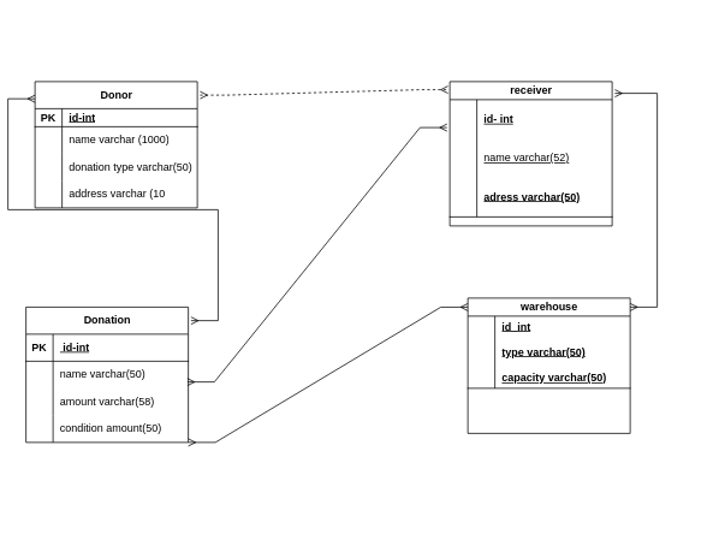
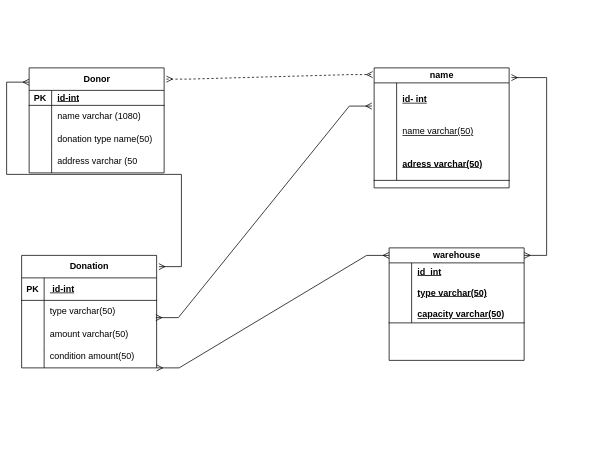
  <mxCell id="0" />
  <mxCell id="1" parent="0" />
  <mxCell id="2" value="warehouse" style="shape=table;startSize=20;container=1;collapsible=1;childLayout=tableLayout;fixedRows=1;rowLines=0;fontStyle=1;align=center;resizeLast=1;html=1;" parent="1" vertex="1"><mxGeometry x="517" y="330" width="180" height="150" as="geometry" /></mxCell>
  <mxCell id="3" value="" style="shape=tableRow;horizontal=0;startSize=0;swimlaneHead=0;swimlaneBody=0;fillColor=none;collapsible=0;dropTarget=0;points=[[0,0.5],[1,0.5]];portConstraint=eastwest;top=0;left=0;right=0;bottom=1;" parent="2" vertex="1"><mxGeometry y="20" width="180" height="80" as="geometry" /></mxCell>
  <mxCell id="4" value="" style="shape=partialRectangle;connectable=0;fillColor=none;top=0;left=0;bottom=0;right=0;fontStyle=1;overflow=hidden;whiteSpace=wrap;html=1;" parent="3" vertex="1"><mxGeometry width="30" height="80" as="geometry"><mxRectangle width="30" height="80" as="alternateBounds" /></mxGeometry></mxCell>
  <mxCell id="5" value="id_int&lt;div&gt;&lt;br&gt;&lt;/div&gt;&lt;div&gt;type varchar(50)&lt;/div&gt;&lt;div&gt;&lt;br&gt;&lt;/div&gt;&lt;div&gt;capacity varchar(50)&lt;/div&gt;" style="shape=partialRectangle;connectable=0;fillColor=none;top=0;left=0;bottom=0;right=0;align=left;spacingLeft=6;fontStyle=5;overflow=hidden;whiteSpace=wrap;html=1;" parent="3" vertex="1"><mxGeometry x="30" width="150" height="80" as="geometry"><mxRectangle width="150" height="80" as="alternateBounds" /></mxGeometry></mxCell>
  <mxCell id="6" value="Donor" style="shape=table;startSize=30;container=1;collapsible=1;childLayout=tableLayout;fixedRows=1;rowLines=0;fontStyle=1;align=center;resizeLast=1;html=1;" parent="1" vertex="1"><mxGeometry x="37" y="90" width="180" height="140" as="geometry" /></mxCell>
  <mxCell id="7" value="" style="shape=tableRow;horizontal=0;startSize=0;swimlaneHead=0;swimlaneBody=0;fillColor=none;collapsible=0;dropTarget=0;points=[[0,0.5],[1,0.5]];portConstraint=eastwest;top=0;left=0;right=0;bottom=1;" parent="6" vertex="1"><mxGeometry y="30" width="180" height="20" as="geometry" /></mxCell>
  <mxCell id="8" value="PK" style="shape=partialRectangle;connectable=0;fillColor=none;top=0;left=0;bottom=0;right=0;fontStyle=1;overflow=hidden;whiteSpace=wrap;html=1;" parent="7" vertex="1"><mxGeometry width="30" height="20" as="geometry"><mxRectangle width="30" height="20" as="alternateBounds" /></mxGeometry></mxCell>
  <mxCell id="9" value="id-int" style="shape=partialRectangle;connectable=0;fillColor=none;top=0;left=0;bottom=0;right=0;align=left;spacingLeft=6;fontStyle=5;overflow=hidden;whiteSpace=wrap;html=1;" parent="7" vertex="1"><mxGeometry x="30" width="150" height="20" as="geometry"><mxRectangle width="150" height="20" as="alternateBounds" /></mxGeometry></mxCell>
  <mxCell id="10" value="" style="shape=tableRow;horizontal=0;startSize=0;swimlaneHead=0;swimlaneBody=0;fillColor=none;collapsible=0;dropTarget=0;points=[[0,0.5],[1,0.5]];portConstraint=eastwest;top=0;left=0;right=0;bottom=0;" parent="6" vertex="1"><mxGeometry y="50" width="180" height="30" as="geometry" /></mxCell>
  <mxCell id="11" value="" style="shape=partialRectangle;connectable=0;fillColor=none;top=0;left=0;bottom=0;right=0;editable=1;overflow=hidden;whiteSpace=wrap;html=1;" parent="10" vertex="1"><mxGeometry width="30" height="30" as="geometry"><mxRectangle width="30" height="30" as="alternateBounds" /></mxGeometry></mxCell>
- <mxCell id="12" value="name varchar (1000)" style="shape=partialRectangle;connectable=0;fillColor=none;top=0;left=0;bottom=0;right=0;align=left;spacingLeft=6;overflow=hidden;whiteSpace=wrap;html=1;" parent="10" vertex="1"><mxGeometry x="30" width="150" height="30" as="geometry"><mxRectangle width="150" height="30" as="alternateBounds" /></mxGeometry></mxCell>
+ <mxCell id="12" value="name varchar (1080)" style="shape=partialRectangle;connectable=0;fillColor=none;top=0;left=0;bottom=0;right=0;align=left;spacingLeft=6;overflow=hidden;whiteSpace=wrap;html=1;" parent="10" vertex="1"><mxGeometry x="30" width="150" height="30" as="geometry"><mxRectangle width="150" height="30" as="alternateBounds" /></mxGeometry></mxCell>
  <mxCell id="13" value="" style="shape=tableRow;horizontal=0;startSize=0;swimlaneHead=0;swimlaneBody=0;fillColor=none;collapsible=0;dropTarget=0;points=[[0,0.5],[1,0.5]];portConstraint=eastwest;top=0;left=0;right=0;bottom=0;" parent="6" vertex="1"><mxGeometry y="80" width="180" height="30" as="geometry" /></mxCell>
  <mxCell id="14" value="" style="shape=partialRectangle;connectable=0;fillColor=none;top=0;left=0;bottom=0;right=0;editable=1;overflow=hidden;whiteSpace=wrap;html=1;" parent="13" vertex="1"><mxGeometry width="30" height="30" as="geometry"><mxRectangle width="30" height="30" as="alternateBounds" /></mxGeometry></mxCell>
- <mxCell id="15" value="donation type varchar(50)" style="shape=partialRectangle;connectable=0;fillColor=none;top=0;left=0;bottom=0;right=0;align=left;spacingLeft=6;overflow=hidden;whiteSpace=wrap;html=1;" parent="13" vertex="1"><mxGeometry x="30" width="150" height="30" as="geometry"><mxRectangle width="150" height="30" as="alternateBounds" /></mxGeometry></mxCell>
+ <mxCell id="15" value="donation type name(50)" style="shape=partialRectangle;connectable=0;fillColor=none;top=0;left=0;bottom=0;right=0;align=left;spacingLeft=6;overflow=hidden;whiteSpace=wrap;html=1;" parent="13" vertex="1"><mxGeometry x="30" width="150" height="30" as="geometry"><mxRectangle width="150" height="30" as="alternateBounds" /></mxGeometry></mxCell>
  <mxCell id="16" value="" style="shape=tableRow;horizontal=0;startSize=0;swimlaneHead=0;swimlaneBody=0;fillColor=none;collapsible=0;dropTarget=0;points=[[0,0.5],[1,0.5]];portConstraint=eastwest;top=0;left=0;right=0;bottom=0;" parent="6" vertex="1"><mxGeometry y="110" width="180" height="30" as="geometry" /></mxCell>
  <mxCell id="17" value="" style="shape=partialRectangle;connectable=0;fillColor=none;top=0;left=0;bottom=0;right=0;editable=1;overflow=hidden;whiteSpace=wrap;html=1;" parent="16" vertex="1"><mxGeometry width="30" height="30" as="geometry"><mxRectangle width="30" height="30" as="alternateBounds" /></mxGeometry></mxCell>
- <mxCell id="18" value="address varchar (10" style="shape=partialRectangle;connectable=0;fillColor=none;top=0;left=0;bottom=0;right=0;align=left;spacingLeft=6;overflow=hidden;whiteSpace=wrap;html=1;" parent="16" vertex="1"><mxGeometry x="30" width="150" height="30" as="geometry"><mxRectangle width="150" height="30" as="alternateBounds" /></mxGeometry></mxCell>
- <mxCell id="19" value="receiver" style="shape=table;startSize=20;container=1;collapsible=1;childLayout=tableLayout;fixedRows=1;rowLines=0;fontStyle=1;align=center;resizeLast=1;html=1;" parent="1" vertex="1"><mxGeometry x="497" y="90" width="180" height="160" as="geometry" /></mxCell>
+ <mxCell id="18" value="address varchar (50" style="shape=partialRectangle;connectable=0;fillColor=none;top=0;left=0;bottom=0;right=0;align=left;spacingLeft=6;overflow=hidden;whiteSpace=wrap;html=1;" parent="16" vertex="1"><mxGeometry x="30" width="150" height="30" as="geometry"><mxRectangle width="150" height="30" as="alternateBounds" /></mxGeometry></mxCell>
+ <mxCell id="19" value="name" style="shape=table;startSize=20;container=1;collapsible=1;childLayout=tableLayout;fixedRows=1;rowLines=0;fontStyle=1;align=center;resizeLast=1;html=1;" parent="1" vertex="1"><mxGeometry x="497" y="90" width="180" height="160" as="geometry" /></mxCell>
  <mxCell id="20" value="" style="shape=tableRow;horizontal=0;startSize=0;swimlaneHead=0;swimlaneBody=0;fillColor=none;collapsible=0;dropTarget=0;points=[[0,0.5],[1,0.5]];portConstraint=eastwest;top=0;left=0;right=0;bottom=1;" parent="19" vertex="1"><mxGeometry y="20" width="180" height="130" as="geometry" /></mxCell>
  <mxCell id="21" value="" style="shape=partialRectangle;connectable=0;fillColor=none;top=0;left=0;bottom=0;right=0;fontStyle=1;overflow=hidden;whiteSpace=wrap;html=1;" parent="20" vertex="1"><mxGeometry width="30" height="130" as="geometry"><mxRectangle width="30" height="130" as="alternateBounds" /></mxGeometry></mxCell>
- <mxCell id="22" value="id- int&lt;div&gt;&lt;br&gt;&lt;/div&gt;&lt;div&gt;&lt;br&gt;&lt;/div&gt;&lt;div&gt;&lt;span style=&quot;font-weight: normal;&quot;&gt;name varchar(52)&lt;/span&gt;&lt;/div&gt;&lt;div&gt;&lt;br&gt;&lt;/div&gt;&lt;div&gt;&lt;br&gt;&lt;/div&gt;&lt;div&gt;adress varchar(50)&lt;/div&gt;" style="shape=partialRectangle;connectable=0;fillColor=none;top=0;left=0;bottom=0;right=0;align=left;spacingLeft=6;fontStyle=5;overflow=hidden;whiteSpace=wrap;html=1;" parent="20" vertex="1"><mxGeometry x="30" width="150" height="130" as="geometry"><mxRectangle width="150" height="130" as="alternateBounds" /></mxGeometry></mxCell>
+ <mxCell id="22" value="id- int&lt;div&gt;&lt;br&gt;&lt;/div&gt;&lt;div&gt;&lt;br&gt;&lt;/div&gt;&lt;div&gt;&lt;span style=&quot;font-weight: normal;&quot;&gt;name varchar(50)&lt;/span&gt;&lt;/div&gt;&lt;div&gt;&lt;br&gt;&lt;/div&gt;&lt;div&gt;&lt;br&gt;&lt;/div&gt;&lt;div&gt;adress varchar(50)&lt;/div&gt;" style="shape=partialRectangle;connectable=0;fillColor=none;top=0;left=0;bottom=0;right=0;align=left;spacingLeft=6;fontStyle=5;overflow=hidden;whiteSpace=wrap;html=1;" parent="20" vertex="1"><mxGeometry x="30" width="150" height="130" as="geometry"><mxRectangle width="150" height="130" as="alternateBounds" /></mxGeometry></mxCell>
  <mxCell id="23" value="Donation" style="shape=table;startSize=30;container=1;collapsible=1;childLayout=tableLayout;fixedRows=1;rowLines=0;fontStyle=1;align=center;resizeLast=1;html=1;" parent="1" vertex="1"><mxGeometry x="27" y="340" width="180" height="150" as="geometry" /></mxCell>
  <mxCell id="24" value="" style="shape=tableRow;horizontal=0;startSize=0;swimlaneHead=0;swimlaneBody=0;fillColor=none;collapsible=0;dropTarget=0;points=[[0,0.5],[1,0.5]];portConstraint=eastwest;top=0;left=0;right=0;bottom=1;" parent="23" vertex="1"><mxGeometry y="30" width="180" height="30" as="geometry" /></mxCell>
  <mxCell id="25" value="PK" style="shape=partialRectangle;connectable=0;fillColor=none;top=0;left=0;bottom=0;right=0;fontStyle=1;overflow=hidden;whiteSpace=wrap;html=1;" parent="24" vertex="1"><mxGeometry width="30" height="30" as="geometry"><mxRectangle width="30" height="30" as="alternateBounds" /></mxGeometry></mxCell>
  <mxCell id="26" value="&amp;nbsp;id-int" style="shape=partialRectangle;connectable=0;fillColor=none;top=0;left=0;bottom=0;right=0;align=left;spacingLeft=6;fontStyle=5;overflow=hidden;whiteSpace=wrap;html=1;" parent="24" vertex="1"><mxGeometry x="30" width="150" height="30" as="geometry"><mxRectangle width="150" height="30" as="alternateBounds" /></mxGeometry></mxCell>
  <mxCell id="27" value="" style="shape=tableRow;horizontal=0;startSize=0;swimlaneHead=0;swimlaneBody=0;fillColor=none;collapsible=0;dropTarget=0;points=[[0,0.5],[1,0.5]];portConstraint=eastwest;top=0;left=0;right=0;bottom=0;" parent="23" vertex="1"><mxGeometry y="60" width="180" height="30" as="geometry" /></mxCell>
  <mxCell id="28" value="" style="shape=partialRectangle;connectable=0;fillColor=none;top=0;left=0;bottom=0;right=0;editable=1;overflow=hidden;whiteSpace=wrap;html=1;" parent="27" vertex="1"><mxGeometry width="30" height="30" as="geometry"><mxRectangle width="30" height="30" as="alternateBounds" /></mxGeometry></mxCell>
- <mxCell id="29" value="name varchar(50)" style="shape=partialRectangle;connectable=0;fillColor=none;top=0;left=0;bottom=0;right=0;align=left;spacingLeft=6;overflow=hidden;whiteSpace=wrap;html=1;" parent="27" vertex="1"><mxGeometry x="30" width="150" height="30" as="geometry"><mxRectangle width="150" height="30" as="alternateBounds" /></mxGeometry></mxCell>
+ <mxCell id="29" value="type varchar(50)" style="shape=partialRectangle;connectable=0;fillColor=none;top=0;left=0;bottom=0;right=0;align=left;spacingLeft=6;overflow=hidden;whiteSpace=wrap;html=1;" parent="27" vertex="1"><mxGeometry x="30" width="150" height="30" as="geometry"><mxRectangle width="150" height="30" as="alternateBounds" /></mxGeometry></mxCell>
  <mxCell id="30" value="" style="shape=tableRow;horizontal=0;startSize=0;swimlaneHead=0;swimlaneBody=0;fillColor=none;collapsible=0;dropTarget=0;points=[[0,0.5],[1,0.5]];portConstraint=eastwest;top=0;left=0;right=0;bottom=0;" parent="23" vertex="1"><mxGeometry y="90" width="180" height="30" as="geometry" /></mxCell>
  <mxCell id="31" value="" style="shape=partialRectangle;connectable=0;fillColor=none;top=0;left=0;bottom=0;right=0;editable=1;overflow=hidden;whiteSpace=wrap;html=1;" parent="30" vertex="1"><mxGeometry width="30" height="30" as="geometry"><mxRectangle width="30" height="30" as="alternateBounds" /></mxGeometry></mxCell>
- <mxCell id="32" value="amount varchar(58)" style="shape=partialRectangle;connectable=0;fillColor=none;top=0;left=0;bottom=0;right=0;align=left;spacingLeft=6;overflow=hidden;whiteSpace=wrap;html=1;" parent="30" vertex="1"><mxGeometry x="30" width="150" height="30" as="geometry"><mxRectangle width="150" height="30" as="alternateBounds" /></mxGeometry></mxCell>
+ <mxCell id="32" value="amount varchar(50)" style="shape=partialRectangle;connectable=0;fillColor=none;top=0;left=0;bottom=0;right=0;align=left;spacingLeft=6;overflow=hidden;whiteSpace=wrap;html=1;" parent="30" vertex="1"><mxGeometry x="30" width="150" height="30" as="geometry"><mxRectangle width="150" height="30" as="alternateBounds" /></mxGeometry></mxCell>
  <mxCell id="33" value="" style="shape=tableRow;horizontal=0;startSize=0;swimlaneHead=0;swimlaneBody=0;fillColor=none;collapsible=0;dropTarget=0;points=[[0,0.5],[1,0.5]];portConstraint=eastwest;top=0;left=0;right=0;bottom=0;" parent="23" vertex="1"><mxGeometry y="120" width="180" height="30" as="geometry" /></mxCell>
  <mxCell id="34" value="" style="shape=partialRectangle;connectable=0;fillColor=none;top=0;left=0;bottom=0;right=0;editable=1;overflow=hidden;whiteSpace=wrap;html=1;" parent="33" vertex="1"><mxGeometry width="30" height="30" as="geometry"><mxRectangle width="30" height="30" as="alternateBounds" /></mxGeometry></mxCell>
  <mxCell id="35" value="condition amount(50)" style="shape=partialRectangle;connectable=0;fillColor=none;top=0;left=0;bottom=0;right=0;align=left;spacingLeft=6;overflow=hidden;whiteSpace=wrap;html=1;" parent="33" vertex="1"><mxGeometry x="30" width="150" height="30" as="geometry"><mxRectangle width="150" height="30" as="alternateBounds" /></mxGeometry></mxCell>
  <mxCell id="36" value="" style="edgeStyle=entityRelationEdgeStyle;fontSize=12;html=1;endArrow=ERmany;startArrow=ERmany;rounded=0;entryX=-0.011;entryY=0.056;entryDx=0;entryDy=0;entryPerimeter=0;exitX=1.017;exitY=0.107;exitDx=0;exitDy=0;exitPerimeter=0;dashed=1;" edge="1" parent="1" source="6" target="19"><mxGeometry width="100" height="100" relative="1" as="geometry"><mxPoint x="217" y="210" as="sourcePoint" /><mxPoint x="317" y="110" as="targetPoint" /><Array as="points"><mxPoint x="267" y="80" /><mxPoint x="217" y="100" /><mxPoint x="197" y="20" /></Array></mxGeometry></mxCell>
  <mxCell id="37" value="" style="edgeStyle=entityRelationEdgeStyle;fontSize=12;html=1;endArrow=ERmany;startArrow=ERmany;rounded=0;entryX=-0.017;entryY=0.136;entryDx=0;entryDy=0;entryPerimeter=0;" edge="1" parent="1"><mxGeometry width="100" height="100" relative="1" as="geometry"><mxPoint x="210.06" y="355" as="sourcePoint" /><mxPoint x="37" y="109.04" as="targetPoint" /><Array as="points"><mxPoint x="319" y="376.01" /><mxPoint x="30.06" y="240" /><mxPoint x="339" y="366.01" /><mxPoint x="304" y="131.01" /><mxPoint x="314" y="141.01" /><mxPoint x="20.06" y="90" /><mxPoint x="30.06" y="90" /><mxPoint x="40.06" y="90" /><mxPoint x="274" y="121.01" /><mxPoint x="324" y="131.01" /><mxPoint x="329" y="316.01" /><mxPoint x="319" y="306.01" /><mxPoint x="319" y="316.01" /><mxPoint x="329" y="306.01" /><mxPoint x="369" y="316.01" /><mxPoint x="369" y="326.01" /><mxPoint x="334" y="406.01" /><mxPoint x="359" y="306.01" /><mxPoint x="359" y="306.01" /><mxPoint x="344" y="316.01" /><mxPoint x="309" y="316.01" /><mxPoint x="319" y="316.01" /><mxPoint x="314" y="316.01" /><mxPoint x="309" y="316.01" /><mxPoint x="344" y="346.01" /><mxPoint x="304" y="336.01" /><mxPoint x="324" y="396.01" /><mxPoint x="334" y="416.01" /><mxPoint x="244" y="306.01" /><mxPoint x="284" y="346.01" /></Array></mxGeometry></mxCell>
  <mxCell id="38" value="" style="edgeStyle=entityRelationEdgeStyle;fontSize=12;html=1;endArrow=ERmany;startArrow=ERmany;rounded=0;startFill=0;entryX=1.017;entryY=0.081;entryDx=0;entryDy=0;entryPerimeter=0;" edge="1" parent="1" target="19"><mxGeometry width="100" height="100" relative="1" as="geometry"><mxPoint x="697" y="340" as="sourcePoint" /><mxPoint x="717" y="100" as="targetPoint" /><Array as="points"><mxPoint x="727" y="90" /><mxPoint x="767" y="90" /><mxPoint x="677" y="100" /><mxPoint x="677" y="100" /><mxPoint x="677" y="100" /><mxPoint x="677" y="100" /><mxPoint x="677" y="100" /><mxPoint x="677" y="100" /></Array></mxGeometry></mxCell>
  <mxCell id="39" value="" style="edgeStyle=entityRelationEdgeStyle;fontSize=12;html=1;endArrow=ERmany;startArrow=ERmany;rounded=0;entryX=0;entryY=0.067;entryDx=0;entryDy=0;entryPerimeter=0;" edge="1" parent="1"><mxGeometry width="100" height="100" relative="1" as="geometry"><mxPoint x="207" y="490" as="sourcePoint" /><mxPoint x="517" y="340.05" as="targetPoint" /><Array as="points"><mxPoint x="97" y="590" /><mxPoint x="367" y="380.05" /><mxPoint x="477" y="340.05" /><mxPoint x="257" y="440" /><mxPoint x="137" y="580" /></Array></mxGeometry></mxCell>
  <mxCell id="40" value="" style="edgeStyle=entityRelationEdgeStyle;fontSize=12;html=1;endArrow=ERmany;startArrow=ERmany;rounded=0;exitX=0.994;exitY=0.767;exitDx=0;exitDy=0;exitPerimeter=0;entryX=-0.017;entryY=0.238;entryDx=0;entryDy=0;entryPerimeter=0;" edge="1" parent="1" source="27" target="20"><mxGeometry width="100" height="100" relative="1" as="geometry"><mxPoint x="327" y="330" as="sourcePoint" /><mxPoint x="427" y="230" as="targetPoint" /></mxGeometry></mxCell>
